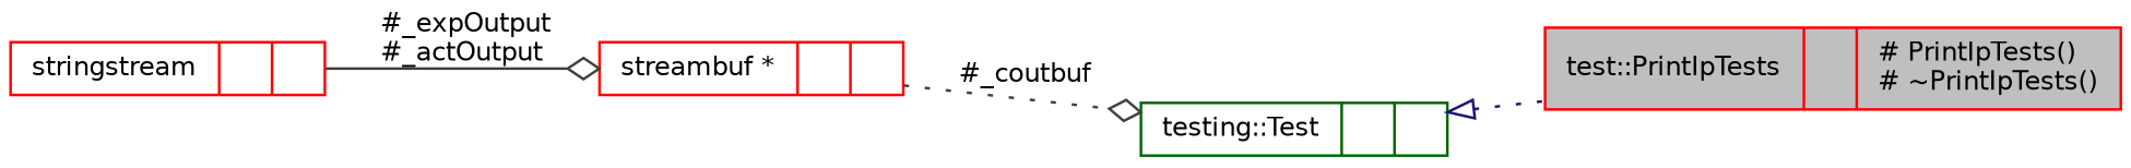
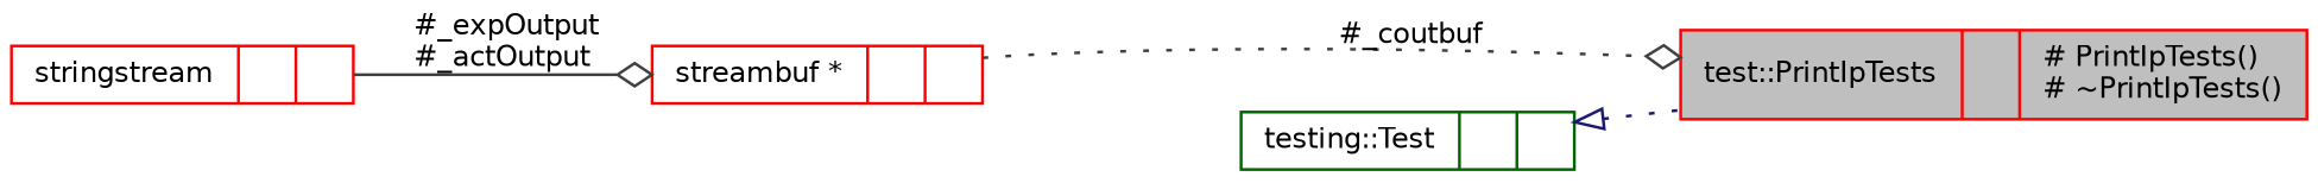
  digraph {
    rankdir=LR
    node [color=red fillcolor=white fontname=Helvetica fontsize=10 shape=record style=filled]
    edge [color=grey25 fontname=Helvetica fontsize=10 labelfontname=Helvetica labelfontsize=10 style=dotted arrowhead=odiamond]
    n1 [fillcolor=grey75 fontcolor=black height=0.2 label="{test::PrintIpTests\n||# PrintIpTests()\l# ~PrintIpTests()\l}" width=0.4]
    n2 [color=darkgreen height=0.2 label="{testing::Test\n||}" width=0.4]
    n3 [height=0.2 label="{streambuf *\n||}" width=0.4]
    n4 [height=0.2 label="{stringstream\n||}" width=0.4]
    n2 -> n1 [arrowtail=onormal color=midnightblue dir=back arrowhead=""]
-   n3 -> n2 [label=" #_coutbuf"]
+   n3 -> n1 [label=" #_coutbuf"]
    n4 -> n3 [label=" #_expOutput\n#_actOutput" style=solid]
  }
